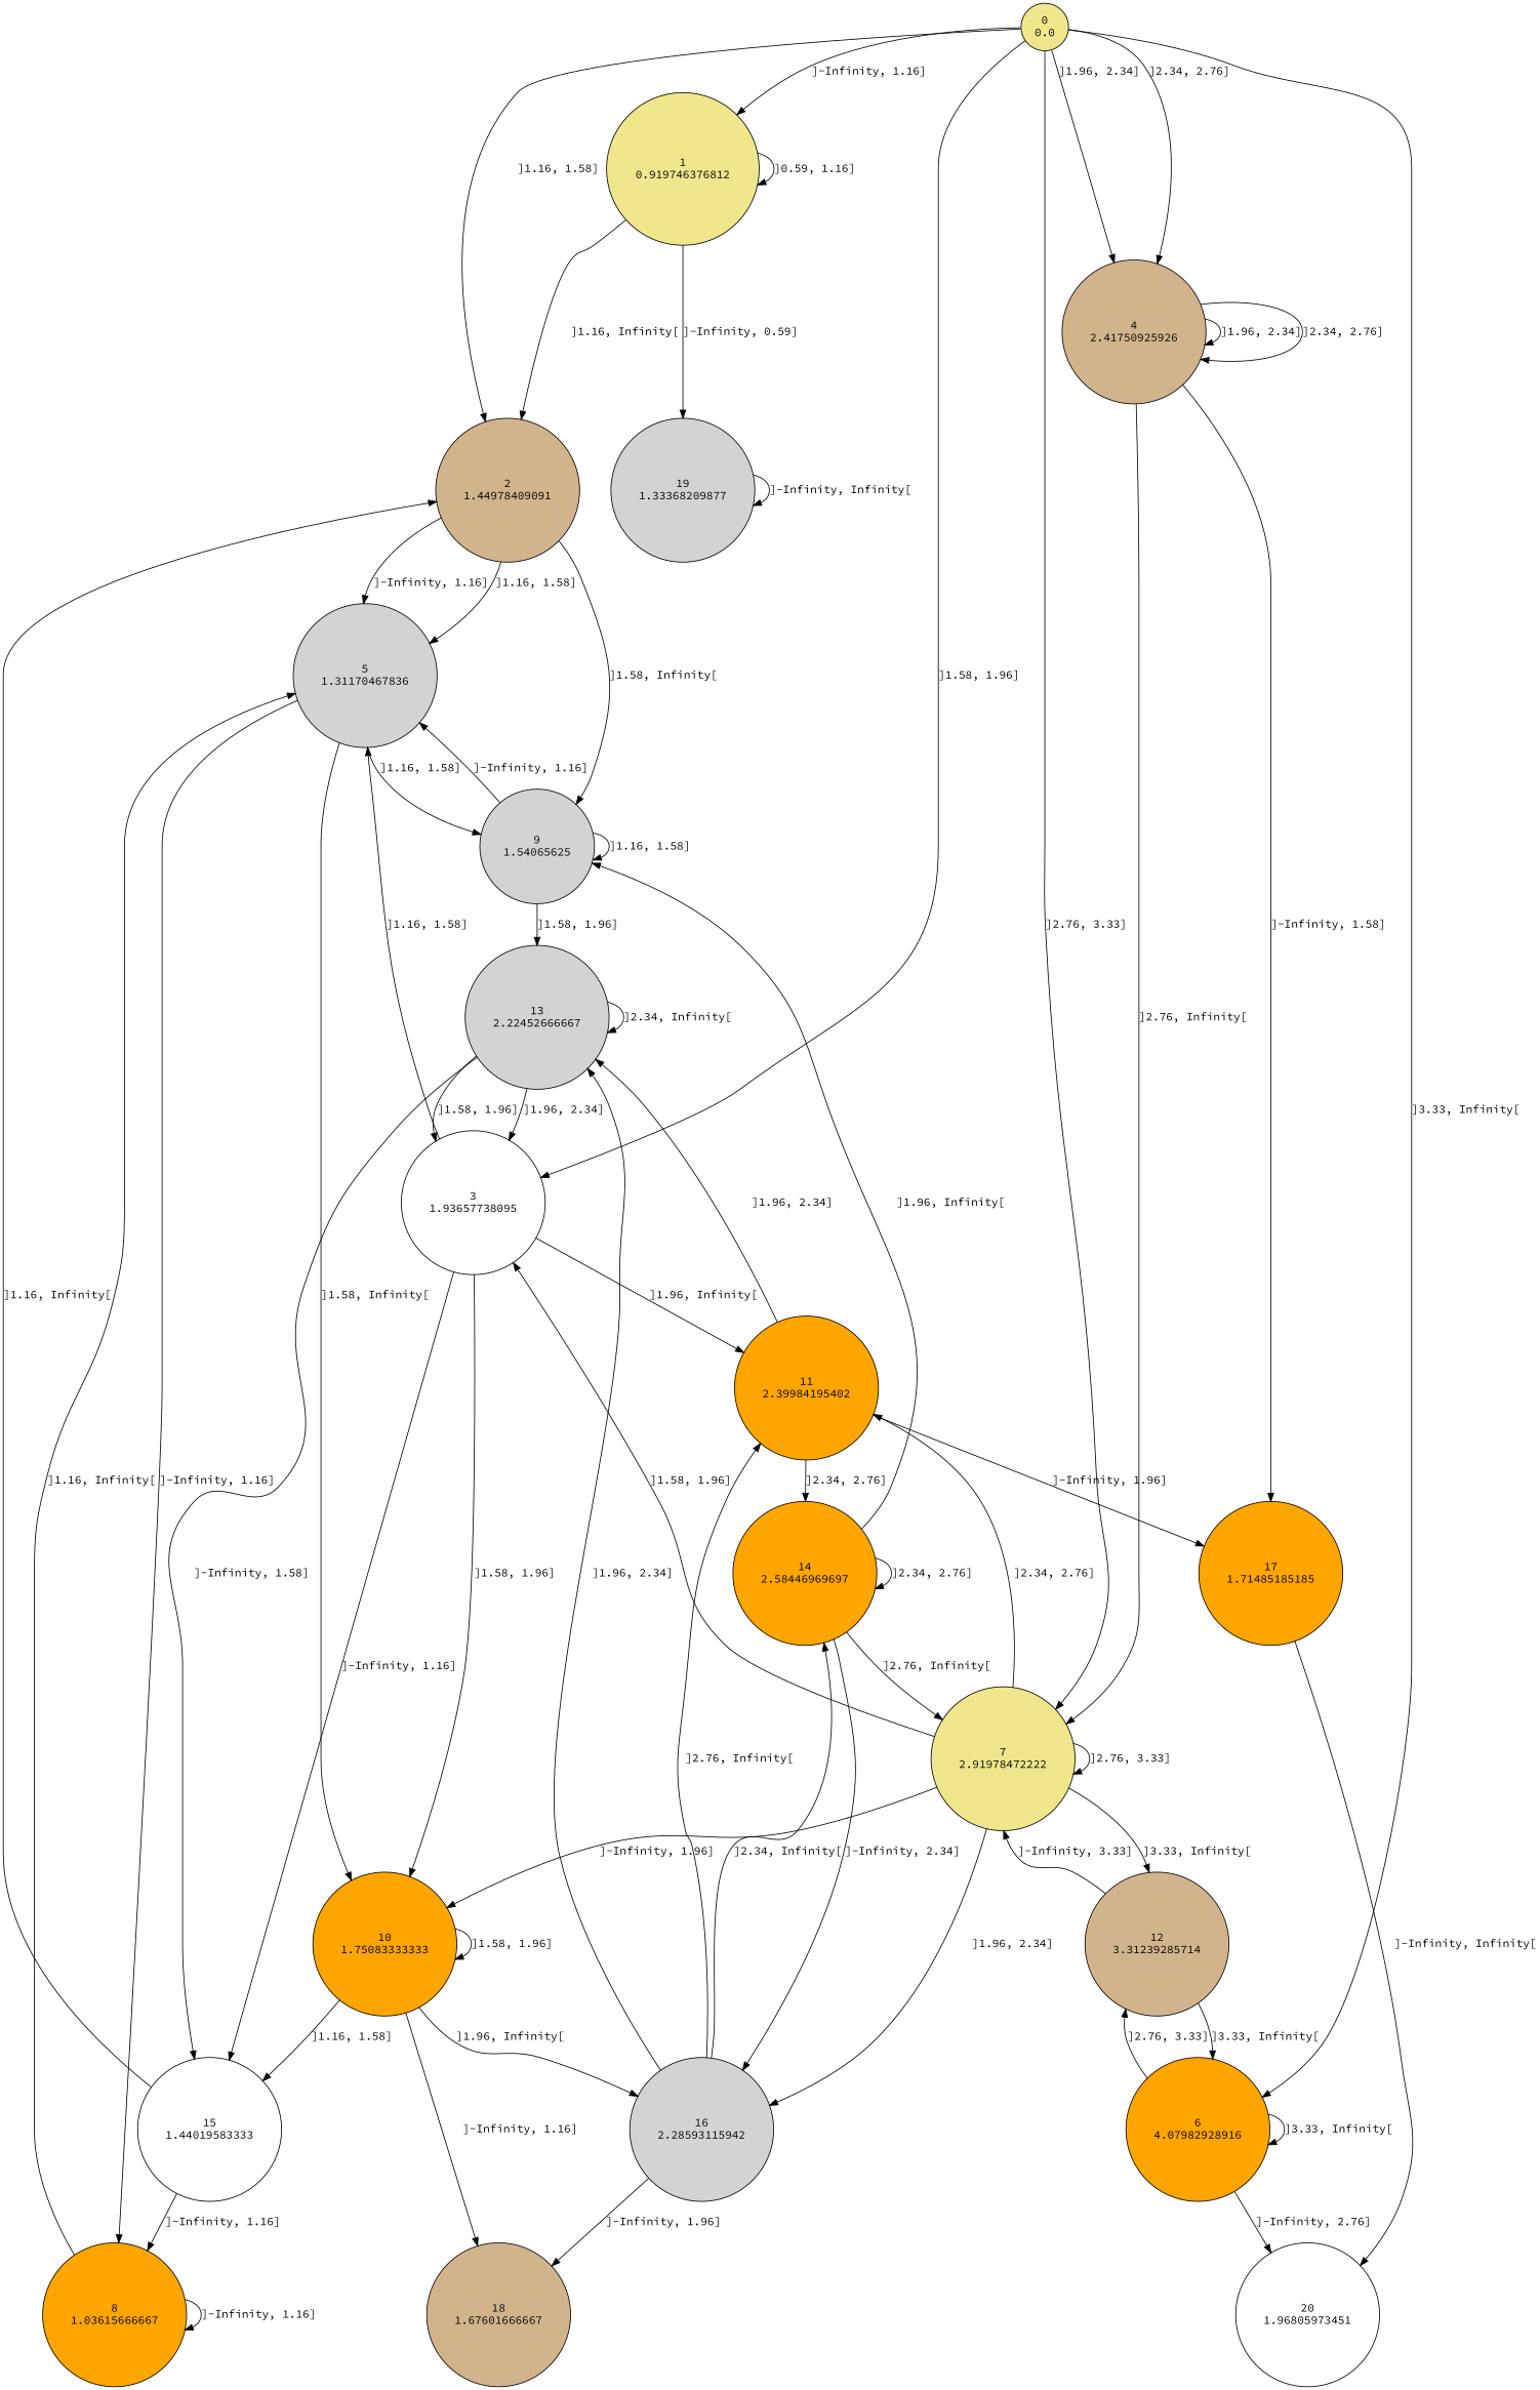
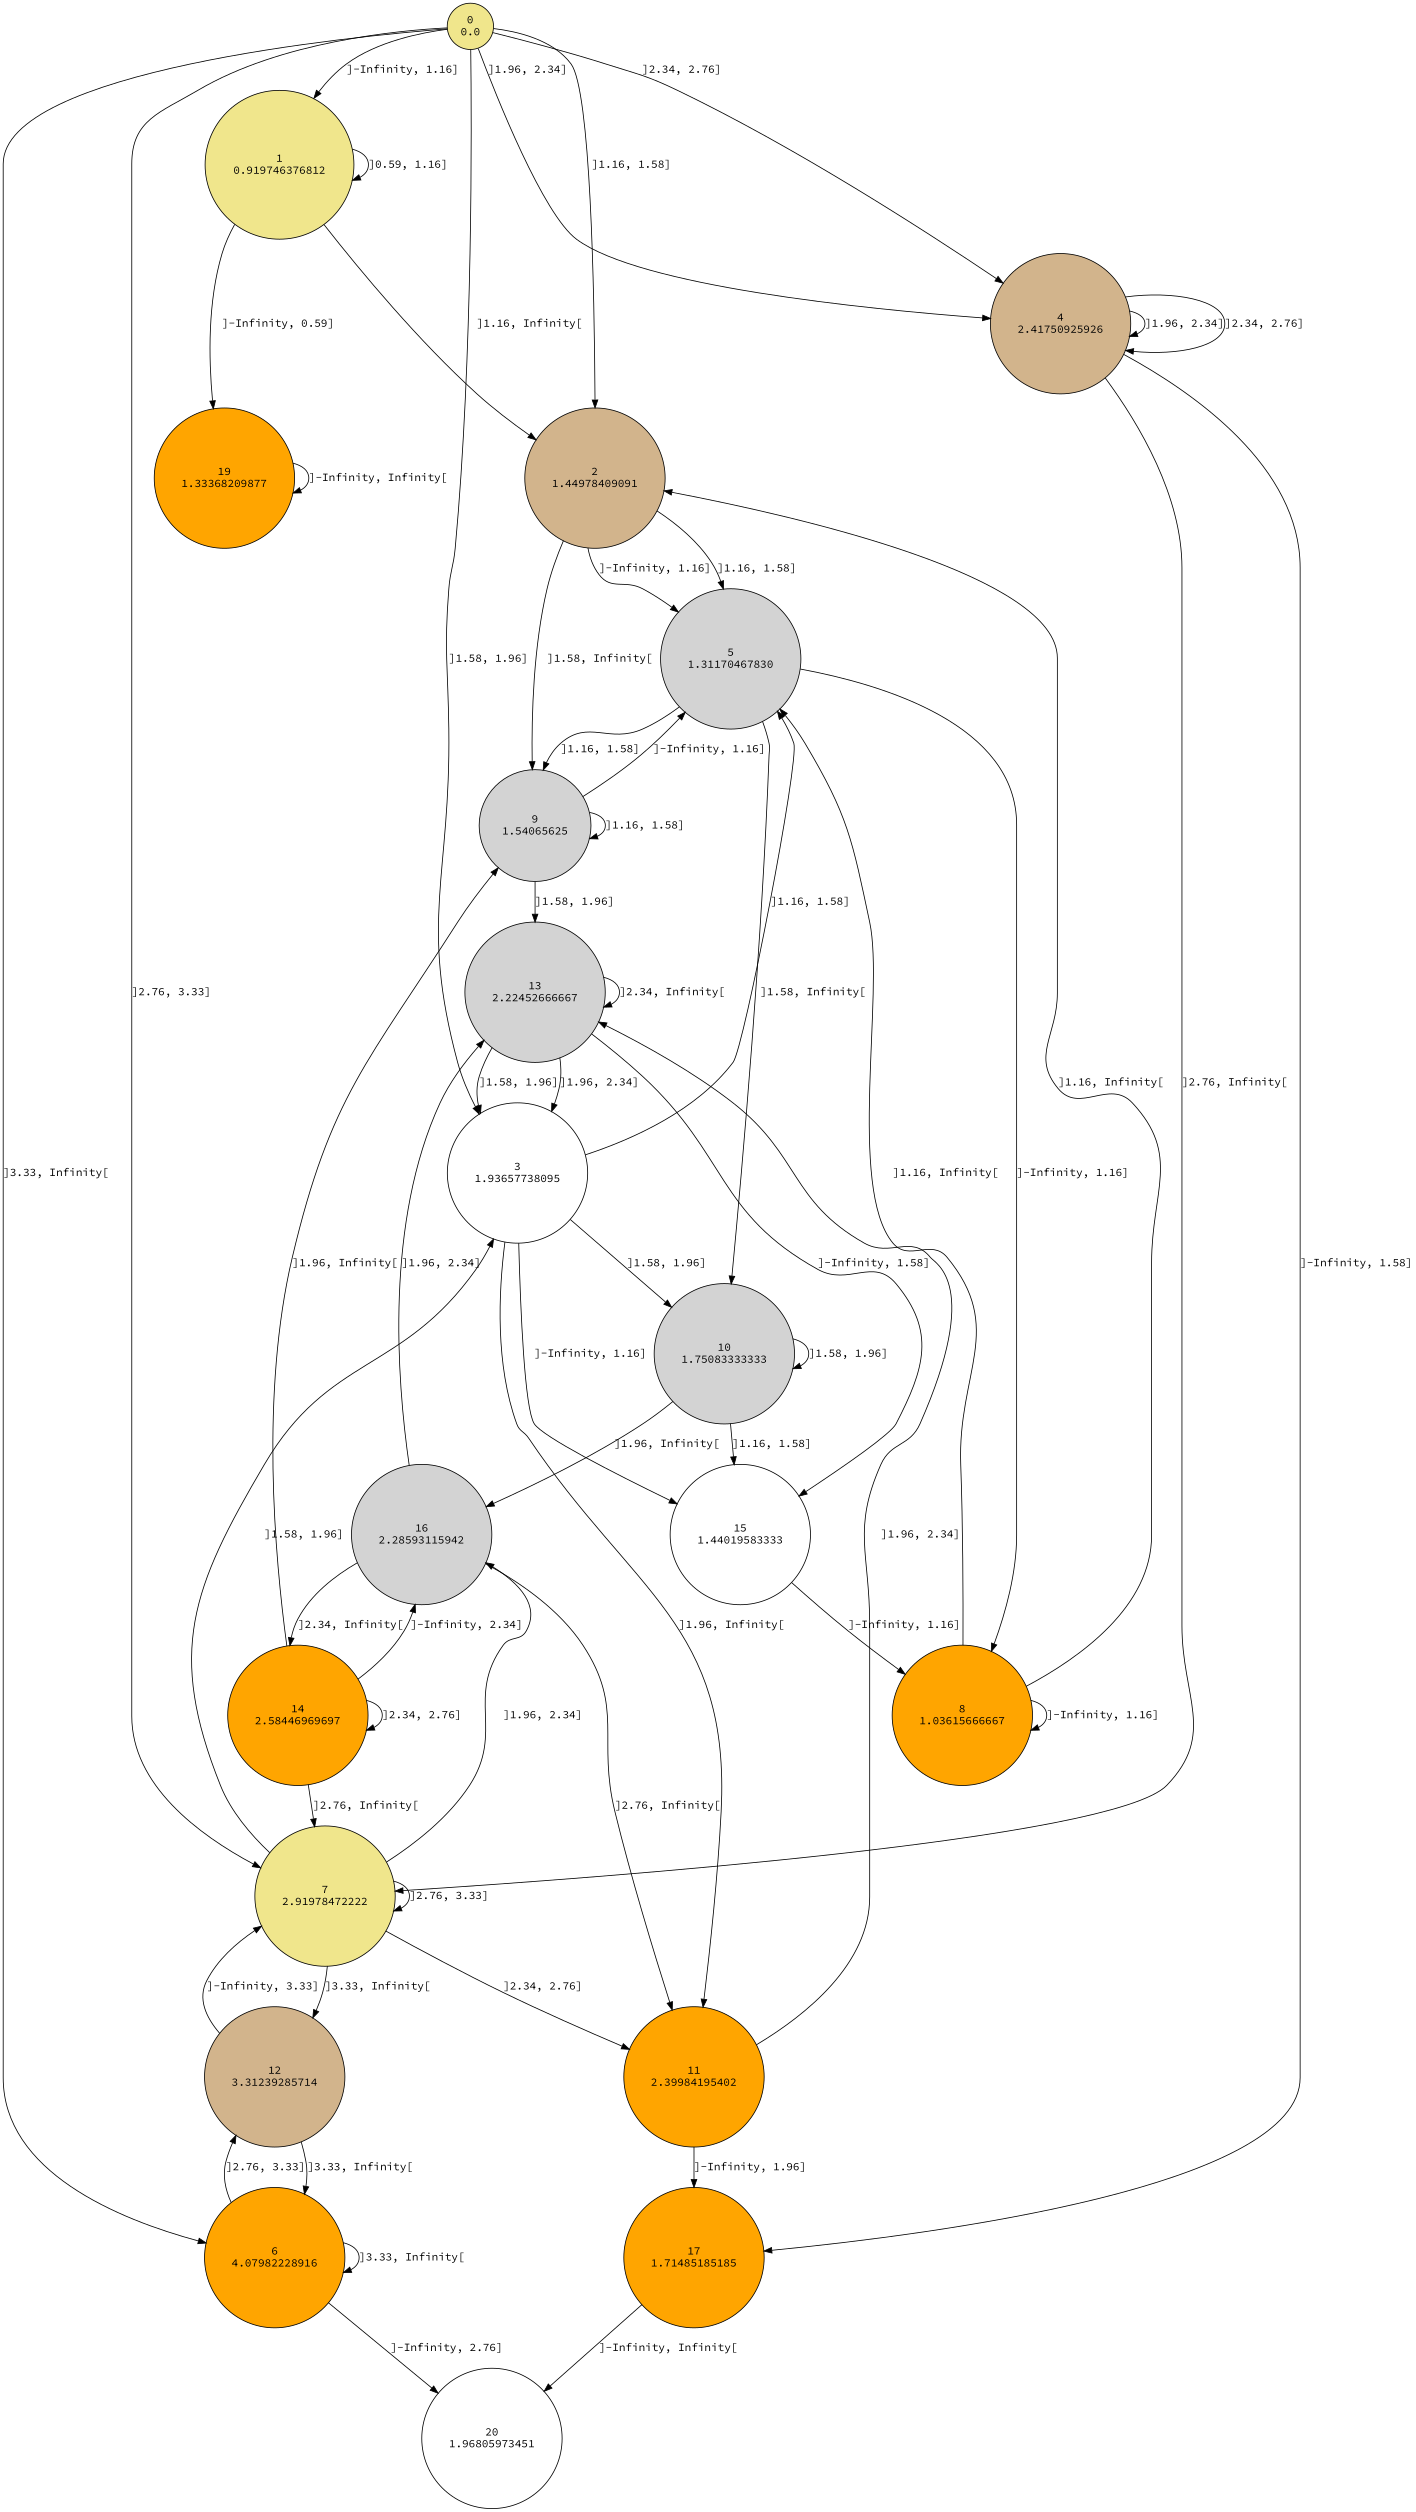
  digraph {
    fontname="Source Code Pro"
    node [fillcolor=orange fontname="Source Code Pro" shape=circle style=filled]
    edge [fontname="Source Code Pro"]
    n1 [fillcolor=khaki label="0\n0.0"]
    n2 [fillcolor=khaki label="1\n0.919746376812"]
    n3 [fillcolor=tan label="2\n1.44978409091"]
    n4 [fillcolor=white label="3\n1.93657738095"]
    n5 [fillcolor=tan label="4\n2.41750925926"]
    n6 [fillcolor=khaki label="7\n2.91978472222"]
-   n7 [label="6\n4.07982928916"]
-   n8 [fillcolor=lightgrey label="19\n1.33368209877"]
-   n9 [fillcolor=lightgrey label="5\n1.31170467836"]
+   n7 [label="6\n4.07982228916"]
+   n8 [label="19\n1.33368209877"]
+   n9 [fillcolor=lightgrey label="5\n1.31170467830"]
    n10 [fillcolor=lightgrey label="9\n1.54065625"]
    n11 [fillcolor=white label="15\n1.44019583333"]
-   n12 [label="10\n1.75083333333"]
+   n12 [fillcolor=lightgrey label="10\n1.75083333333"]
    n13 [label="11\n2.39984195402"]
    n14 [label="17\n1.71485185185"]
    n15 [fillcolor=tan label="12\n3.31239285714"]
    n16 [fillcolor=lightgrey label="16\n2.28593115942"]
    n17 [fillcolor=white label="20\n1.96805973451"]
    n18 [label="8\n1.03615666667"]
    n19 [fillcolor=lightgrey label="13\n2.22452666667"]
-   n20 [fillcolor=tan label="18\n1.67601666667"]
    n21 [label="14\n2.58446969697"]
    n1 -> n2 [label="]-Infinity, 1.16]"]
    n1 -> n3 [label="]1.16, 1.58]"]
    n1 -> n4 [label="]1.58, 1.96]"]
    n1 -> n5 [label="]1.96, 2.34]"]
    n1 -> n5 [label="]2.34, 2.76]"]
    n1 -> n6 [label="]2.76, 3.33]"]
    n1 -> n7 [label="]3.33, Infinity["]
    n2 -> n2 [label="]0.59, 1.16]"]
    n2 -> n3 [label="]1.16, Infinity["]
    n2 -> n8 [label="]-Infinity, 0.59]"]
    n3 -> n9 [label="]-Infinity, 1.16]"]
    n3 -> n9 [label="]1.16, 1.58]"]
    n3 -> n10 [label="]1.58, Infinity["]
    n4 -> n9 [label="]1.16, 1.58]"]
    n4 -> n11 [label="]-Infinity, 1.16]"]
    n4 -> n12 [label="]1.58, 1.96]"]
    n4 -> n13 [label="]1.96, Infinity["]
    n5 -> n5 [label="]1.96, 2.34]"]
    n5 -> n5 [label="]2.34, 2.76]"]
    n5 -> n6 [label="]2.76, Infinity["]
    n5 -> n14 [label="]-Infinity, 1.58]"]
    n6 -> n4 [label="]1.58, 1.96]"]
    n6 -> n6 [label="]2.76, 3.33]"]
-   n6 -> n12 [label="]-Infinity, 1.96]"]
    n6 -> n13 [label="]2.34, 2.76]"]
    n6 -> n15 [label="]3.33, Infinity["]
    n6 -> n16 [label="]1.96, 2.34]"]
    n7 -> n7 [label="]3.33, Infinity["]
    n7 -> n15 [label="]2.76, 3.33]"]
    n7 -> n17 [label="]-Infinity, 2.76]"]
    n8 -> n8 [label="]-Infinity, Infinity["]
    n9 -> n10 [label="]1.16, 1.58]"]
    n9 -> n12 [label="]1.58, Infinity["]
    n9 -> n18 [label="]-Infinity, 1.16]"]
    n10 -> n9 [label="]-Infinity, 1.16]"]
    n10 -> n10 [label="]1.16, 1.58]"]
    n10 -> n19 [label="]1.58, 1.96]"]
-   n11 -> n3 [label="]1.16, Infinity["]
+   n18 -> n3 [label="]1.16, Infinity["]
    n11 -> n18 [label="]-Infinity, 1.16]"]
    n12 -> n11 [label="]1.16, 1.58]"]
    n12 -> n12 [label="]1.58, 1.96]"]
    n12 -> n16 [label="]1.96, Infinity["]
-   n12 -> n20 [label="]-Infinity, 1.16]"]
    n13 -> n14 [label="]-Infinity, 1.96]"]
    n13 -> n19 [label="]1.96, 2.34]"]
-   n13 -> n21 [label="]2.34, 2.76]"]
    n14 -> n17 [label="]-Infinity, Infinity["]
    n15 -> n6 [label="]-Infinity, 3.33]"]
    n15 -> n7 [label="]3.33, Infinity["]
    n16 -> n13 [label="]2.76, Infinity["]
    n16 -> n19 [label="]1.96, 2.34]"]
-   n16 -> n20 [label="]-Infinity, 1.96]"]
    n16 -> n21 [label="]2.34, Infinity["]
    n18 -> n9 [label="]1.16, Infinity["]
    n18 -> n18 [label="]-Infinity, 1.16]"]
    n19 -> n4 [label="]1.58, 1.96]"]
    n19 -> n4 [label="]1.96, 2.34]"]
    n19 -> n11 [label="]-Infinity, 1.58]"]
    n19 -> n19 [label="]2.34, Infinity["]
    n21 -> n6 [label="]2.76, Infinity["]
    n21 -> n10 [label="]1.96, Infinity["]
    n21 -> n16 [label="]-Infinity, 2.34]"]
    n21 -> n21 [label="]2.34, 2.76]"]
  }
